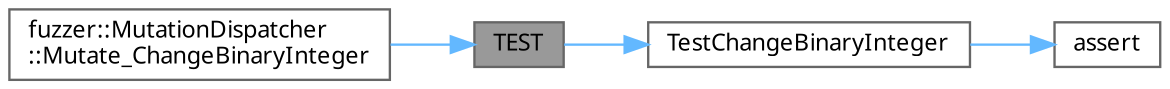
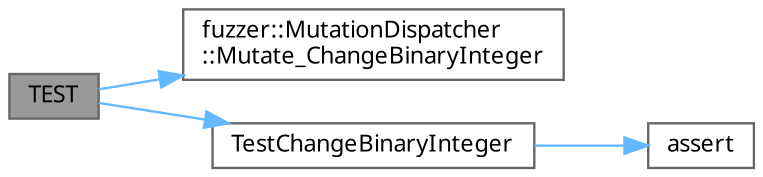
  digraph {
    fontname="Noto Sans"
    rankdir=LR
    node [color=grey40 fillcolor=white fontname="Noto Sans" fontsize=10 shape=box style=filled]
    edge [color=steelblue1 fontname="Noto Sans" fontsize=10 labelfontname=Helvetica labelfontsize=10 style=solid]
    n1 [color=gray40 fillcolor=grey60 fontcolor=black height=0.2 label=TEST width=0.4]
    n2 [height=0.2 label="fuzzer::MutationDispatcher\l::Mutate_ChangeBinaryInteger" width=0.4]
    n3 [height=0.2 label=TestChangeBinaryInteger width=0.4]
    n4 [height=0.2 label=assert width=0.4]
-   n2 -> n1
+   n1 -> n2
    n1 -> n3
    n3 -> n4
  }
